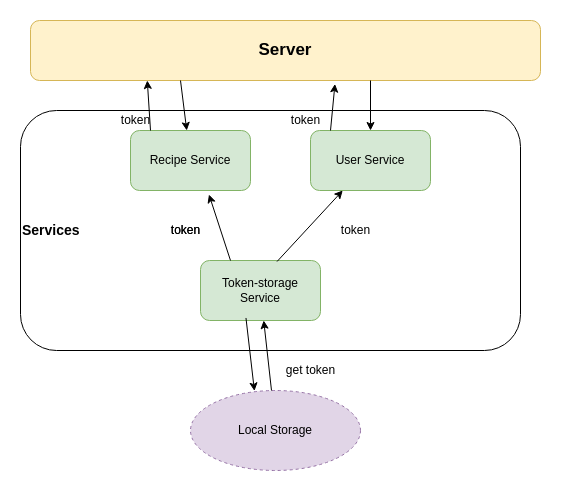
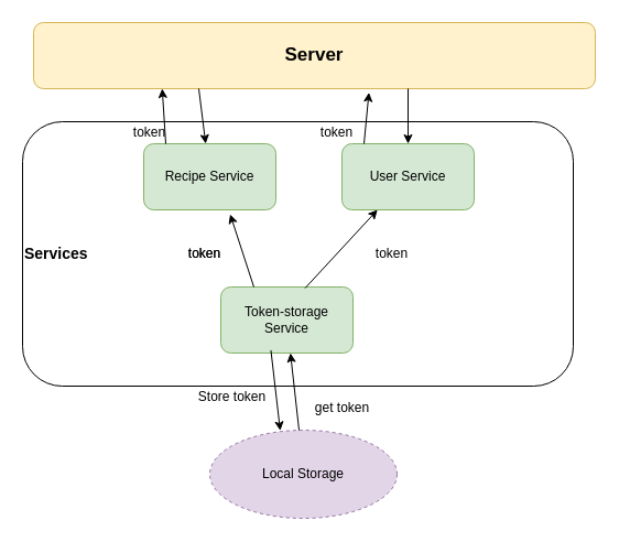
  <mxCell id="0" />
  <mxCell id="1" parent="0" />
  <mxCell id="2" value="Local Storage" style="ellipse;whiteSpace=wrap;html=1;fillColor=#e1d5e7;strokeColor=#9673a6;dashed=1;" vertex="1" parent="1"><mxGeometry x="190" y="390" width="170" height="80" as="geometry" /></mxCell>
  <mxCell id="3" value="&lt;font style=&quot;font-size: 14px&quot;&gt;&lt;b&gt;Services&lt;/b&gt;&lt;/font&gt;" style="rounded=1;whiteSpace=wrap;html=1;align=left;" vertex="1" parent="1"><mxGeometry x="20" y="110" width="500" height="240" as="geometry" /></mxCell>
  <mxCell id="4" value="Recipe Service" style="rounded=1;whiteSpace=wrap;html=1;fillColor=#d5e8d4;strokeColor=#82b366;" vertex="1" parent="1"><mxGeometry x="130" y="130" width="120" height="60" as="geometry" /></mxCell>
  <mxCell id="5" value="User Service" style="rounded=1;whiteSpace=wrap;html=1;fillColor=#d5e8d4;strokeColor=#82b366;" vertex="1" parent="1"><mxGeometry x="310" y="130" width="120" height="60" as="geometry" /></mxCell>
  <mxCell id="6" value="Token-storage Service" style="rounded=1;whiteSpace=wrap;html=1;fillColor=#d5e8d4;strokeColor=#82b366;" vertex="1" parent="1"><mxGeometry x="200" y="260" width="120" height="60" as="geometry" /></mxCell>
  <mxCell id="7" value="" style="endArrow=classic;html=1;exitX=0.379;exitY=0.958;exitDx=0;exitDy=0;exitPerimeter=0;entryX=0.376;entryY=0.006;entryDx=0;entryDy=0;entryPerimeter=0;" edge="1" parent="1" source="6" target="2"><mxGeometry width="50" height="50" relative="1" as="geometry"><mxPoint x="270" y="310" as="sourcePoint" /><mxPoint x="320" y="260" as="targetPoint" /></mxGeometry></mxCell>
  <mxCell id="8" value="" style="endArrow=classic;html=1;" edge="1" parent="1" source="2" target="6"><mxGeometry width="50" height="50" relative="1" as="geometry"><mxPoint x="270" y="310" as="sourcePoint" /><mxPoint x="320" y="260" as="targetPoint" /></mxGeometry></mxCell>
+ <mxCell id="9" value="Store token" style="text;html=1;align=center;verticalAlign=middle;resizable=0;points=[];autosize=1;strokeColor=none;" vertex="1" parent="1"><mxGeometry x="170" y="350" width="80" height="20" as="geometry" /></mxCell>
  <mxCell id="10" value="get token" style="text;html=1;align=center;verticalAlign=middle;resizable=0;points=[];autosize=1;strokeColor=none;" vertex="1" parent="1"><mxGeometry x="275" y="360" width="70" height="20" as="geometry" /></mxCell>
  <mxCell id="11" value="" style="endArrow=classic;html=1;exitX=0.25;exitY=0;exitDx=0;exitDy=0;entryX=0.654;entryY=1.067;entryDx=0;entryDy=0;entryPerimeter=0;" edge="1" parent="1" source="6" target="4"><mxGeometry width="50" height="50" relative="1" as="geometry"><mxPoint x="270" y="310" as="sourcePoint" /><mxPoint x="320" y="260" as="targetPoint" /></mxGeometry></mxCell>
  <mxCell id="12" value="" style="endArrow=classic;html=1;exitX=0.638;exitY=0.017;exitDx=0;exitDy=0;exitPerimeter=0;" edge="1" parent="1" source="6" target="5"><mxGeometry width="50" height="50" relative="1" as="geometry"><mxPoint x="270" y="310" as="sourcePoint" /><mxPoint x="320" y="260" as="targetPoint" /></mxGeometry></mxCell>
  <mxCell id="13" value="token" style="text;html=1;align=center;verticalAlign=middle;resizable=0;points=[];autosize=1;strokeColor=none;" vertex="1" parent="1"><mxGeometry x="330" y="220" width="50" height="20" as="geometry" /></mxCell>
  <mxCell id="14" value="token" style="text;html=1;align=center;verticalAlign=middle;resizable=0;points=[];autosize=1;strokeColor=none;" vertex="1" parent="1"><mxGeometry x="160" y="220" width="50" height="20" as="geometry" /></mxCell>
  <mxCell id="15" value="&lt;b&gt;&lt;font style=&quot;font-size: 17px&quot;&gt;Server&lt;/font&gt;&lt;/b&gt;" style="rounded=1;whiteSpace=wrap;html=1;fillColor=#fff2cc;strokeColor=#d6b656;" vertex="1" parent="1"><mxGeometry x="30" y="20" width="510" height="60" as="geometry" /></mxCell>
  <mxCell id="16" value="" style="endArrow=classic;html=1;entryX=0.229;entryY=1;entryDx=0;entryDy=0;entryPerimeter=0;" edge="1" parent="1" target="15"><mxGeometry width="50" height="50" relative="1" as="geometry"><mxPoint x="150" y="130" as="sourcePoint" /><mxPoint x="200" y="80" as="targetPoint" /></mxGeometry></mxCell>
  <mxCell id="17" value="" style="endArrow=classic;html=1;" edge="1" parent="1" target="4"><mxGeometry width="50" height="50" relative="1" as="geometry"><mxPoint x="180" y="80" as="sourcePoint" /><mxPoint x="230" y="30" as="targetPoint" /></mxGeometry></mxCell>
  <mxCell id="18" value="" style="endArrow=classic;html=1;entryX=0.597;entryY=1.058;entryDx=0;entryDy=0;entryPerimeter=0;" edge="1" parent="1" target="15"><mxGeometry width="50" height="50" relative="1" as="geometry"><mxPoint x="330" y="130" as="sourcePoint" /><mxPoint x="380" y="80" as="targetPoint" /></mxGeometry></mxCell>
  <mxCell id="19" value="" style="endArrow=classic;html=1;entryX=0.5;entryY=0;entryDx=0;entryDy=0;" edge="1" parent="1" target="5"><mxGeometry width="50" height="50" relative="1" as="geometry"><mxPoint x="370" y="80" as="sourcePoint" /><mxPoint x="420" y="30" as="targetPoint" /></mxGeometry></mxCell>
  <mxCell id="20" value="token" style="text;html=1;align=center;verticalAlign=middle;resizable=0;points=[];autosize=1;strokeColor=none;" vertex="1" parent="1"><mxGeometry x="110" y="110" width="50" height="20" as="geometry" /></mxCell>
  <mxCell id="21" value="token" style="text;html=1;align=center;verticalAlign=middle;resizable=0;points=[];autosize=1;strokeColor=none;" vertex="1" parent="1"><mxGeometry x="160" y="220" width="50" height="20" as="geometry" /></mxCell>
  <mxCell id="22" value="token" style="text;html=1;align=center;verticalAlign=middle;resizable=0;points=[];autosize=1;strokeColor=none;" vertex="1" parent="1"><mxGeometry x="280" y="110" width="50" height="20" as="geometry" /></mxCell>
